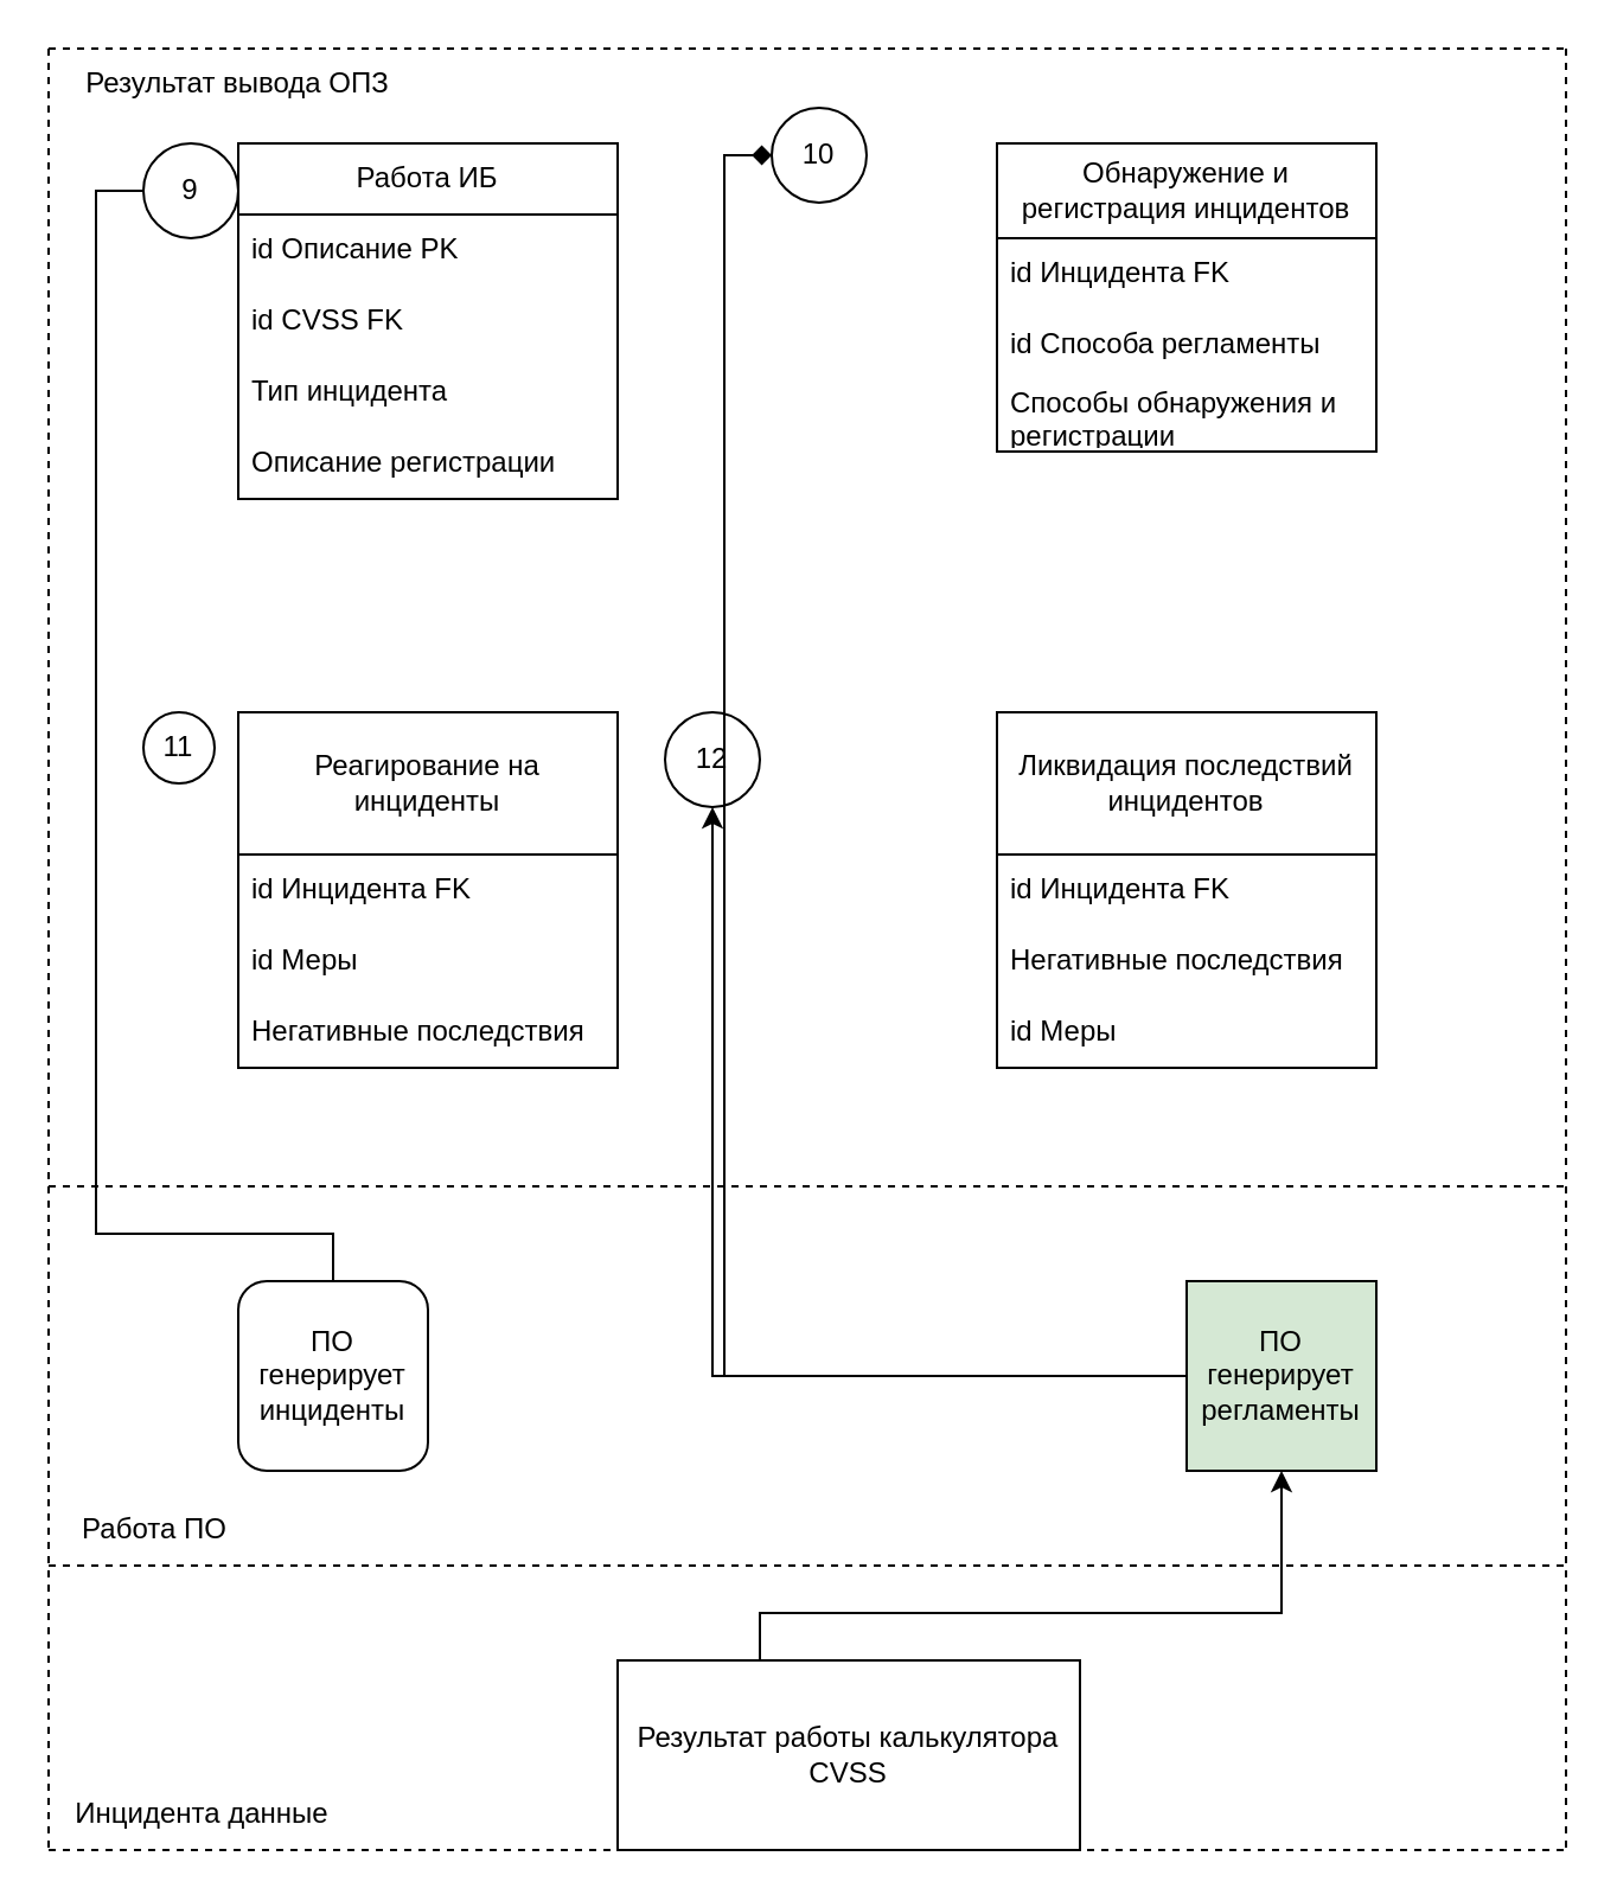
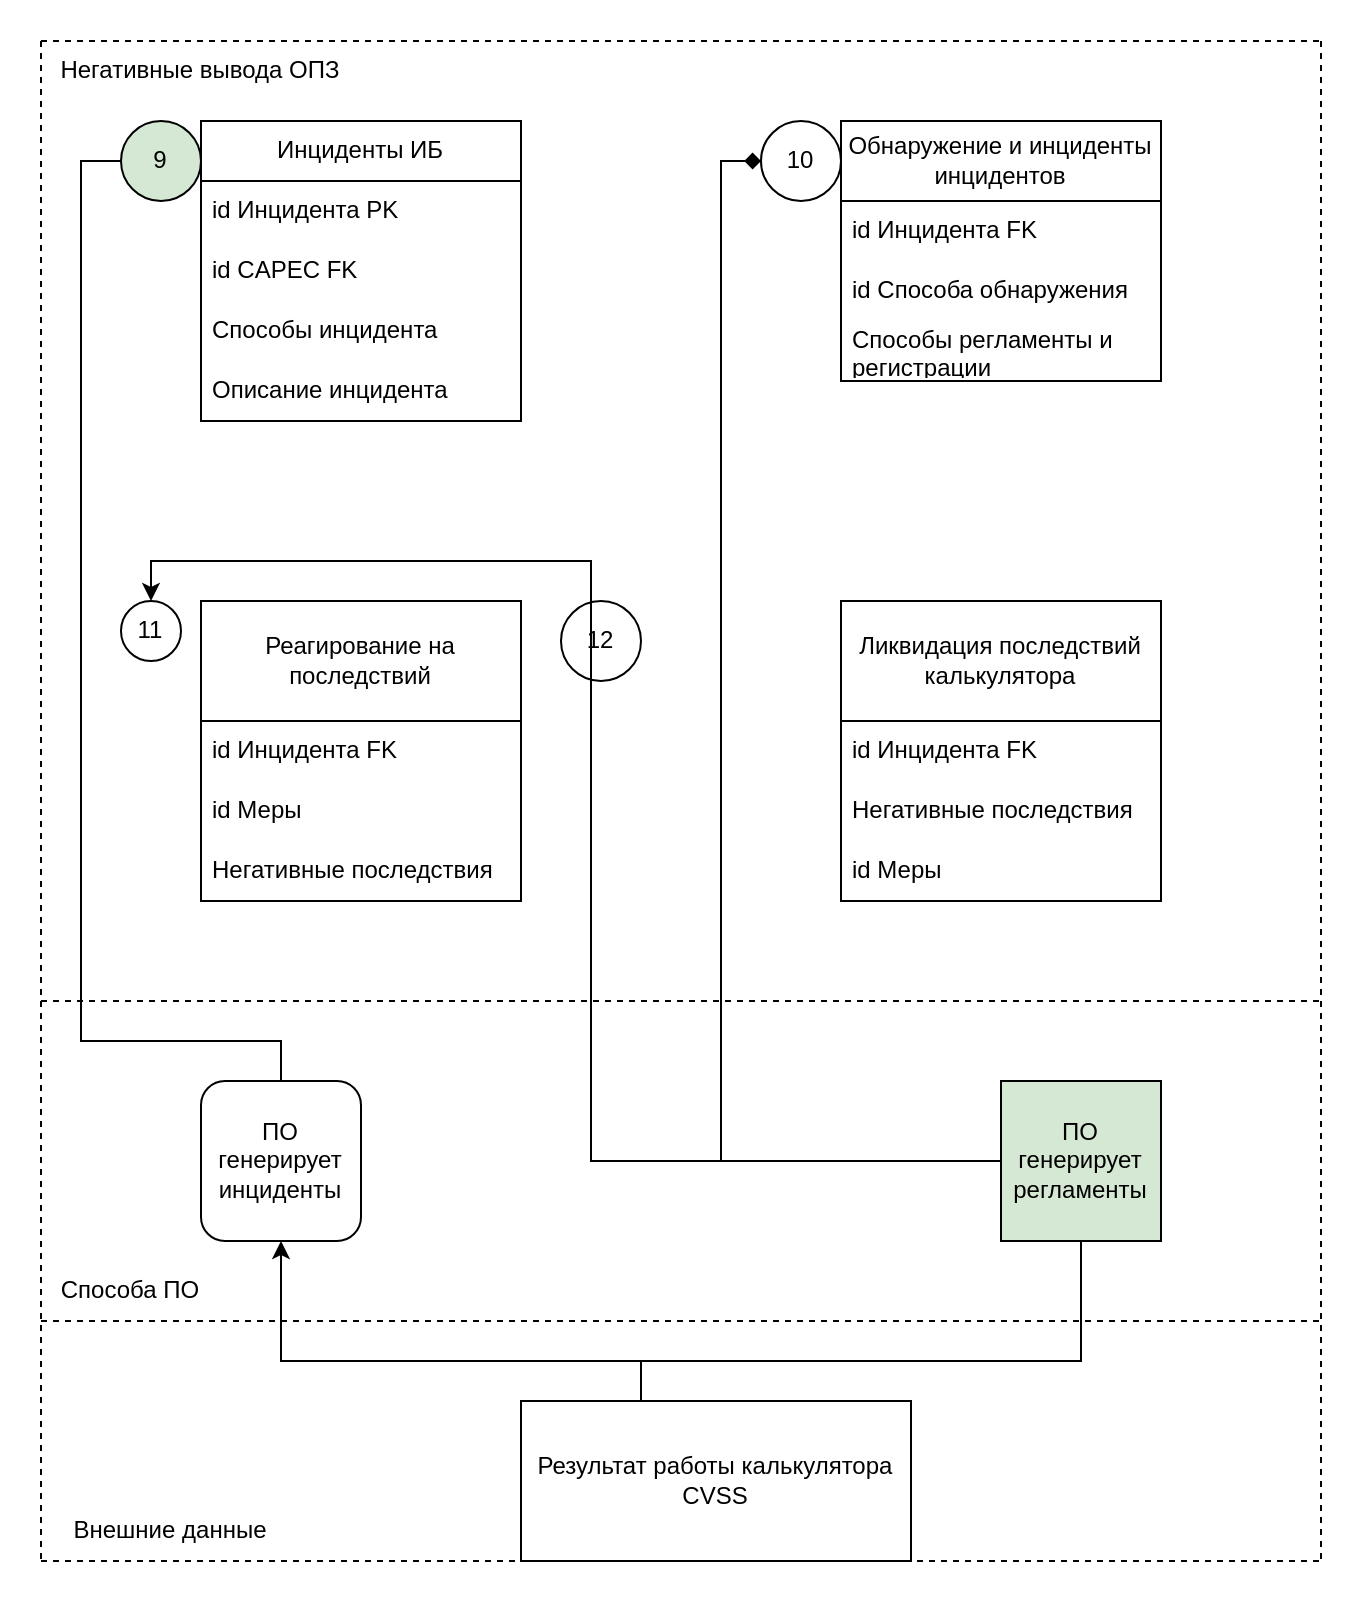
  <mxCell id="0" />
  <mxCell id="1" parent="0" />
  <mxCell id="2" value="" style="endArrow=none;dashed=1;html=1;rounded=0;" parent="1" edge="1"><mxGeometry width="50" height="50" relative="1" as="geometry"><mxPoint x="20" y="20" as="sourcePoint" /><mxPoint x="660" y="20" as="targetPoint" /></mxGeometry></mxCell>
  <mxCell id="3" value="" style="endArrow=none;dashed=1;html=1;rounded=0;" parent="1" edge="1"><mxGeometry width="50" height="50" relative="1" as="geometry"><mxPoint x="20" y="500" as="sourcePoint" /><mxPoint x="660" y="500" as="targetPoint" /></mxGeometry></mxCell>
  <mxCell id="4" value="" style="endArrow=none;dashed=1;html=1;rounded=0;" parent="1" edge="1"><mxGeometry width="50" height="50" relative="1" as="geometry"><mxPoint x="20" y="20" as="sourcePoint" /><mxPoint x="20" y="780" as="targetPoint" /></mxGeometry></mxCell>
  <mxCell id="5" value="" style="endArrow=none;dashed=1;html=1;rounded=0;" parent="1" edge="1"><mxGeometry width="50" height="50" relative="1" as="geometry"><mxPoint x="660" y="20" as="sourcePoint" /><mxPoint x="660" y="780" as="targetPoint" /></mxGeometry></mxCell>
- <mxCell id="6" value="Обнаружение и регистрация инцидентов" style="swimlane;fontStyle=0;childLayout=stackLayout;horizontal=1;startSize=40;horizontalStack=0;resizeParent=1;resizeParentMax=0;resizeLast=0;collapsible=1;marginBottom=0;whiteSpace=wrap;html=1;" parent="1" vertex="1"><mxGeometry x="420" y="60" width="160" height="130" as="geometry" /></mxCell>
+ <mxCell id="6" value="Обнаружение и инциденты инцидентов" style="swimlane;fontStyle=0;childLayout=stackLayout;horizontal=1;startSize=40;horizontalStack=0;resizeParent=1;resizeParentMax=0;resizeLast=0;collapsible=1;marginBottom=0;whiteSpace=wrap;html=1;" parent="1" vertex="1"><mxGeometry x="420" y="60" width="160" height="130" as="geometry" /></mxCell>
  <mxCell id="7" value="id Инцидента FK" style="text;strokeColor=none;fillColor=none;align=left;verticalAlign=middle;spacingLeft=4;spacingRight=4;overflow=hidden;points=[[0,0.5],[1,0.5]];portConstraint=eastwest;rotatable=0;whiteSpace=wrap;html=1;" parent="6" vertex="1"><mxGeometry y="40" width="160" height="30" as="geometry" /></mxCell>
- <mxCell id="8" value="id Способа регламенты" style="text;strokeColor=none;fillColor=none;align=left;verticalAlign=middle;spacingLeft=4;spacingRight=4;overflow=hidden;points=[[0,0.5],[1,0.5]];portConstraint=eastwest;rotatable=0;whiteSpace=wrap;html=1;" parent="6" vertex="1"><mxGeometry y="70" width="160" height="30" as="geometry" /></mxCell>
- <mxCell id="9" value="Способы обнаружения и регистрации" style="text;strokeColor=none;fillColor=none;align=left;verticalAlign=middle;spacingLeft=4;spacingRight=4;overflow=hidden;points=[[0,0.5],[1,0.5]];portConstraint=eastwest;rotatable=0;whiteSpace=wrap;html=1;" parent="6" vertex="1"><mxGeometry y="100" width="160" height="30" as="geometry" /></mxCell>
- <mxCell id="10" value="Работа ИБ" style="swimlane;fontStyle=0;childLayout=stackLayout;horizontal=1;startSize=30;horizontalStack=0;resizeParent=1;resizeParentMax=0;resizeLast=0;collapsible=1;marginBottom=0;whiteSpace=wrap;html=1;" parent="1" vertex="1"><mxGeometry x="100" y="60" width="160" height="150" as="geometry"><mxRectangle x="290" y="200" width="140" height="30" as="alternateBounds" /></mxGeometry></mxCell>
- <mxCell id="11" value="id Описание PK" style="text;strokeColor=none;fillColor=none;align=left;verticalAlign=middle;spacingLeft=4;spacingRight=4;overflow=hidden;points=[[0,0.5],[1,0.5]];portConstraint=eastwest;rotatable=0;whiteSpace=wrap;html=1;" parent="10" vertex="1"><mxGeometry y="30" width="160" height="30" as="geometry" /></mxCell>
- <mxCell id="12" value="id CVSS FK" style="text;strokeColor=none;fillColor=none;align=left;verticalAlign=middle;spacingLeft=4;spacingRight=4;overflow=hidden;points=[[0,0.5],[1,0.5]];portConstraint=eastwest;rotatable=0;whiteSpace=wrap;html=1;" parent="10" vertex="1"><mxGeometry y="60" width="160" height="30" as="geometry" /></mxCell>
- <mxCell id="13" value="Тип инцидента" style="text;strokeColor=none;fillColor=none;align=left;verticalAlign=middle;spacingLeft=4;spacingRight=4;overflow=hidden;points=[[0,0.5],[1,0.5]];portConstraint=eastwest;rotatable=0;whiteSpace=wrap;html=1;" parent="10" vertex="1"><mxGeometry y="90" width="160" height="30" as="geometry" /></mxCell>
- <mxCell id="14" value="Описание регистрации" style="text;strokeColor=none;fillColor=none;align=left;verticalAlign=middle;spacingLeft=4;spacingRight=4;overflow=hidden;points=[[0,0.5],[1,0.5]];portConstraint=eastwest;rotatable=0;whiteSpace=wrap;html=1;" parent="10" vertex="1"><mxGeometry y="120" width="160" height="30" as="geometry" /></mxCell>
- <mxCell id="15" value="Реагирование на инциденты" style="swimlane;fontStyle=0;childLayout=stackLayout;horizontal=1;startSize=60;horizontalStack=0;resizeParent=1;resizeParentMax=0;resizeLast=0;collapsible=1;marginBottom=0;whiteSpace=wrap;html=1;" parent="1" vertex="1"><mxGeometry x="100" y="300" width="160" height="150" as="geometry"><mxRectangle x="290" y="440" width="200" height="60" as="alternateBounds" /></mxGeometry></mxCell>
+ <mxCell id="8" value="id Способа обнаружения" style="text;strokeColor=none;fillColor=none;align=left;verticalAlign=middle;spacingLeft=4;spacingRight=4;overflow=hidden;points=[[0,0.5],[1,0.5]];portConstraint=eastwest;rotatable=0;whiteSpace=wrap;html=1;" parent="6" vertex="1"><mxGeometry y="70" width="160" height="30" as="geometry" /></mxCell>
+ <mxCell id="9" value="Способы регламенты и регистрации" style="text;strokeColor=none;fillColor=none;align=left;verticalAlign=middle;spacingLeft=4;spacingRight=4;overflow=hidden;points=[[0,0.5],[1,0.5]];portConstraint=eastwest;rotatable=0;whiteSpace=wrap;html=1;" parent="6" vertex="1"><mxGeometry y="100" width="160" height="30" as="geometry" /></mxCell>
+ <mxCell id="10" value="Инциденты ИБ" style="swimlane;fontStyle=0;childLayout=stackLayout;horizontal=1;startSize=30;horizontalStack=0;resizeParent=1;resizeParentMax=0;resizeLast=0;collapsible=1;marginBottom=0;whiteSpace=wrap;html=1;" parent="1" vertex="1"><mxGeometry x="100" y="60" width="160" height="150" as="geometry"><mxRectangle x="290" y="200" width="140" height="30" as="alternateBounds" /></mxGeometry></mxCell>
+ <mxCell id="11" value="id Инцидента PK" style="text;strokeColor=none;fillColor=none;align=left;verticalAlign=middle;spacingLeft=4;spacingRight=4;overflow=hidden;points=[[0,0.5],[1,0.5]];portConstraint=eastwest;rotatable=0;whiteSpace=wrap;html=1;" parent="10" vertex="1"><mxGeometry y="30" width="160" height="30" as="geometry" /></mxCell>
+ <mxCell id="12" value="id CAPEC FK" style="text;strokeColor=none;fillColor=none;align=left;verticalAlign=middle;spacingLeft=4;spacingRight=4;overflow=hidden;points=[[0,0.5],[1,0.5]];portConstraint=eastwest;rotatable=0;whiteSpace=wrap;html=1;" parent="10" vertex="1"><mxGeometry y="60" width="160" height="30" as="geometry" /></mxCell>
+ <mxCell id="13" value="Способы инцидента" style="text;strokeColor=none;fillColor=none;align=left;verticalAlign=middle;spacingLeft=4;spacingRight=4;overflow=hidden;points=[[0,0.5],[1,0.5]];portConstraint=eastwest;rotatable=0;whiteSpace=wrap;html=1;" parent="10" vertex="1"><mxGeometry y="90" width="160" height="30" as="geometry" /></mxCell>
+ <mxCell id="14" value="Описание инцидента" style="text;strokeColor=none;fillColor=none;align=left;verticalAlign=middle;spacingLeft=4;spacingRight=4;overflow=hidden;points=[[0,0.5],[1,0.5]];portConstraint=eastwest;rotatable=0;whiteSpace=wrap;html=1;" parent="10" vertex="1"><mxGeometry y="120" width="160" height="30" as="geometry" /></mxCell>
+ <mxCell id="15" value="Реагирование на последствий" style="swimlane;fontStyle=0;childLayout=stackLayout;horizontal=1;startSize=60;horizontalStack=0;resizeParent=1;resizeParentMax=0;resizeLast=0;collapsible=1;marginBottom=0;whiteSpace=wrap;html=1;" parent="1" vertex="1"><mxGeometry x="100" y="300" width="160" height="150" as="geometry"><mxRectangle x="290" y="440" width="200" height="60" as="alternateBounds" /></mxGeometry></mxCell>
  <mxCell id="16" value="id Инцидента FK" style="text;strokeColor=none;fillColor=none;align=left;verticalAlign=middle;spacingLeft=4;spacingRight=4;overflow=hidden;points=[[0,0.5],[1,0.5]];portConstraint=eastwest;rotatable=0;whiteSpace=wrap;html=1;" parent="15" vertex="1"><mxGeometry y="60" width="160" height="30" as="geometry" /></mxCell>
  <mxCell id="17" value="id Меры" style="text;strokeColor=none;fillColor=none;align=left;verticalAlign=middle;spacingLeft=4;spacingRight=4;overflow=hidden;points=[[0,0.5],[1,0.5]];portConstraint=eastwest;rotatable=0;whiteSpace=wrap;html=1;" parent="15" vertex="1"><mxGeometry y="90" width="160" height="30" as="geometry" /></mxCell>
  <mxCell id="18" value="Негативные последствия" style="text;strokeColor=none;fillColor=none;align=left;verticalAlign=middle;spacingLeft=4;spacingRight=4;overflow=hidden;points=[[0,0.5],[1,0.5]];portConstraint=eastwest;rotatable=0;whiteSpace=wrap;html=1;" parent="15" vertex="1"><mxGeometry y="120" width="160" height="30" as="geometry" /></mxCell>
- <mxCell id="19" value="Ликвидация последствий инцидентов" style="swimlane;fontStyle=0;childLayout=stackLayout;horizontal=1;startSize=60;horizontalStack=0;resizeParent=1;resizeParentMax=0;resizeLast=0;collapsible=1;marginBottom=0;whiteSpace=wrap;html=1;" parent="1" vertex="1"><mxGeometry x="420" y="300" width="160" height="150" as="geometry" /></mxCell>
+ <mxCell id="19" value="Ликвидация последствий калькулятора" style="swimlane;fontStyle=0;childLayout=stackLayout;horizontal=1;startSize=60;horizontalStack=0;resizeParent=1;resizeParentMax=0;resizeLast=0;collapsible=1;marginBottom=0;whiteSpace=wrap;html=1;" parent="1" vertex="1"><mxGeometry x="420" y="300" width="160" height="150" as="geometry" /></mxCell>
  <mxCell id="20" value="id Инцидента FK" style="text;strokeColor=none;fillColor=none;align=left;verticalAlign=middle;spacingLeft=4;spacingRight=4;overflow=hidden;points=[[0,0.5],[1,0.5]];portConstraint=eastwest;rotatable=0;whiteSpace=wrap;html=1;" parent="19" vertex="1"><mxGeometry y="60" width="160" height="30" as="geometry" /></mxCell>
  <mxCell id="21" value="Негативные последствия" style="text;strokeColor=none;fillColor=none;align=left;verticalAlign=middle;spacingLeft=4;spacingRight=4;overflow=hidden;points=[[0,0.5],[1,0.5]];portConstraint=eastwest;rotatable=0;whiteSpace=wrap;html=1;" parent="19" vertex="1"><mxGeometry y="90" width="160" height="30" as="geometry" /></mxCell>
  <mxCell id="22" value="id Меры" style="text;strokeColor=none;fillColor=none;align=left;verticalAlign=middle;spacingLeft=4;spacingRight=4;overflow=hidden;points=[[0,0.5],[1,0.5]];portConstraint=eastwest;rotatable=0;whiteSpace=wrap;html=1;" parent="19" vertex="1"><mxGeometry y="120" width="160" height="30" as="geometry" /></mxCell>
  <mxCell id="23" style="edgeStyle=orthogonalEdgeStyle;rounded=0;orthogonalLoop=1;jettySize=auto;html=1;exitX=0.5;exitY=0;exitDx=0;exitDy=0;entryX=0;entryY=0.5;entryDx=0;entryDy=0;endArrow=none;" edge="1" parent="1" source="24" target="25"><mxGeometry relative="1" as="geometry"><Array as="points"><mxPoint x="140" y="520" /><mxPoint x="40" y="520" /><mxPoint x="40" y="80" /></Array></mxGeometry></mxCell>
  <mxCell id="24" value="ПО генерирует инциденты" style="whiteSpace=wrap;html=1;aspect=fixed;rounded=1;" parent="1" vertex="1"><mxGeometry x="100" y="540" width="80" height="80" as="geometry" /></mxCell>
- <mxCell id="25" value="9" style="ellipse;whiteSpace=wrap;html=1;aspect=fixed;" parent="1" vertex="1"><mxGeometry x="60" y="60" width="40" height="40" as="geometry" /></mxCell>
- <mxCell id="26" value="10" style="ellipse;whiteSpace=wrap;html=1;aspect=fixed;" parent="1" vertex="1"><mxGeometry x="325" y="45" width="40" height="40" as="geometry" /></mxCell>
+ <mxCell id="25" value="9" style="ellipse;whiteSpace=wrap;html=1;aspect=fixed;fillColor=#d5e8d4;" parent="1" vertex="1"><mxGeometry x="60" y="60" width="40" height="40" as="geometry" /></mxCell>
+ <mxCell id="26" value="10" style="ellipse;whiteSpace=wrap;html=1;aspect=fixed;" parent="1" vertex="1"><mxGeometry x="380" y="60" width="40" height="40" as="geometry" /></mxCell>
  <mxCell id="27" value="11" style="ellipse;whiteSpace=wrap;html=1;aspect=fixed;" parent="1" vertex="1"><mxGeometry x="60" y="300" width="30" height="30" as="geometry" /></mxCell>
  <mxCell id="28" value="12" style="ellipse;whiteSpace=wrap;html=1;aspect=fixed;" parent="1" vertex="1"><mxGeometry x="280" y="300" width="40" height="40" as="geometry" /></mxCell>
  <mxCell id="29" value="" style="endArrow=none;dashed=1;html=1;rounded=0;" edge="1" parent="1"><mxGeometry width="50" height="50" relative="1" as="geometry"><mxPoint x="20" y="660" as="sourcePoint" /><mxPoint x="660" y="660" as="targetPoint" /></mxGeometry></mxCell>
- <mxCell id="31" style="edgeStyle=orthogonalEdgeStyle;rounded=0;orthogonalLoop=1;jettySize=auto;html=1;exitX=0.5;exitY=0;exitDx=0;exitDy=0;entryX=0.5;entryY=1;entryDx=0;entryDy=0;" edge="1" parent="1" source="32" target="37"><mxGeometry relative="1" as="geometry"><Array as="points"><mxPoint x="320" y="680" /><mxPoint x="540" y="680" /></Array></mxGeometry></mxCell>
+ <mxCell id="30" style="edgeStyle=orthogonalEdgeStyle;rounded=0;orthogonalLoop=1;jettySize=auto;html=1;exitX=0.5;exitY=0;exitDx=0;exitDy=0;entryX=0.5;entryY=1;entryDx=0;entryDy=0;" edge="1" parent="1" source="32" target="24"><mxGeometry relative="1" as="geometry"><Array as="points"><mxPoint x="320" y="680" /><mxPoint x="140" y="680" /></Array></mxGeometry></mxCell>
+ <mxCell id="31" style="edgeStyle=orthogonalEdgeStyle;rounded=0;orthogonalLoop=1;jettySize=auto;html=1;exitX=0.5;exitY=0;exitDx=0;exitDy=0;entryX=0.5;entryY=1;entryDx=0;entryDy=0;endArrow=none;" edge="1" parent="1" source="32" target="37"><mxGeometry relative="1" as="geometry"><Array as="points"><mxPoint x="320" y="680" /><mxPoint x="540" y="680" /></Array></mxGeometry></mxCell>
  <mxCell id="32" value="Результат работы калькулятора CVSS" style="rounded=0;whiteSpace=wrap;html=1;" vertex="1" parent="1"><mxGeometry x="260" y="700" width="195" height="80" as="geometry" /></mxCell>
  <mxCell id="33" value="" style="endArrow=none;dashed=1;html=1;rounded=0;" edge="1" parent="1"><mxGeometry width="50" height="50" relative="1" as="geometry"><mxPoint x="20" y="780" as="sourcePoint" /><mxPoint x="660" y="780" as="targetPoint" /></mxGeometry></mxCell>
- <mxCell id="35" style="edgeStyle=orthogonalEdgeStyle;rounded=0;orthogonalLoop=1;jettySize=auto;html=1;exitX=0;exitY=0.5;exitDx=0;exitDy=0;entryX=0.5;entryY=1;entryDx=0;entryDy=0;" edge="1" parent="1" source="37" target="28"><mxGeometry relative="1" as="geometry" /></mxCell>
+ <mxCell id="34" style="edgeStyle=orthogonalEdgeStyle;rounded=0;orthogonalLoop=1;jettySize=auto;html=1;exitX=0;exitY=0.5;exitDx=0;exitDy=0;entryX=0.5;entryY=0;entryDx=0;entryDy=0;" edge="1" parent="1" source="37" target="27"><mxGeometry relative="1" as="geometry" /></mxCell>
  <mxCell id="36" style="edgeStyle=orthogonalEdgeStyle;rounded=0;orthogonalLoop=1;jettySize=auto;html=1;exitX=0;exitY=0.5;exitDx=0;exitDy=0;entryX=0;entryY=0.5;entryDx=0;entryDy=0;endArrow=diamond;" edge="1" parent="1" source="37" target="26"><mxGeometry relative="1" as="geometry" /></mxCell>
  <mxCell id="37" value="ПО генерирует регламенты" style="whiteSpace=wrap;html=1;aspect=fixed;fillColor=#d5e8d4;" vertex="1" parent="1"><mxGeometry x="500" y="540" width="80" height="80" as="geometry" /></mxCell>
- <mxCell id="38" value="Результат вывода ОПЗ" style="text;html=1;align=center;verticalAlign=middle;whiteSpace=wrap;rounded=0;" vertex="1" parent="1"><mxGeometry x="20" y="20" width="160" height="30" as="geometry" /></mxCell>
- <mxCell id="39" value="Работа ПО" style="text;html=1;align=center;verticalAlign=middle;whiteSpace=wrap;rounded=0;" vertex="1" parent="1"><mxGeometry x="20" y="630" width="90" height="30" as="geometry" /></mxCell>
- <mxCell id="40" value="Инцидента данные" style="text;html=1;align=center;verticalAlign=middle;whiteSpace=wrap;rounded=0;" vertex="1" parent="1"><mxGeometry x="20" y="750" width="130" height="30" as="geometry" /></mxCell>
+ <mxCell id="38" value="Негативные вывода ОПЗ" style="text;html=1;align=center;verticalAlign=middle;whiteSpace=wrap;rounded=0;" vertex="1" parent="1"><mxGeometry x="20" y="20" width="160" height="30" as="geometry" /></mxCell>
+ <mxCell id="39" value="Способа ПО" style="text;html=1;align=center;verticalAlign=middle;whiteSpace=wrap;rounded=0;" vertex="1" parent="1"><mxGeometry x="20" y="630" width="90" height="30" as="geometry" /></mxCell>
+ <mxCell id="40" value="Внешние данные" style="text;html=1;align=center;verticalAlign=middle;whiteSpace=wrap;rounded=0;" vertex="1" parent="1"><mxGeometry x="20" y="750" width="130" height="30" as="geometry" /></mxCell>
